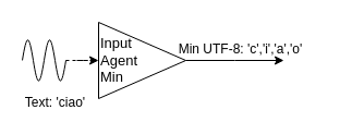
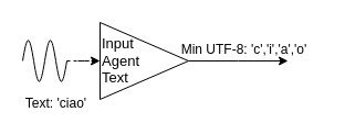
  <mxCell id="0" />
  <mxCell id="1" parent="0" />
  <mxCell id="2" style="edgeStyle=orthogonalEdgeStyle;rounded=0;orthogonalLoop=1;jettySize=auto;html=1;" edge="1" parent="1" source="3"><mxGeometry relative="1" as="geometry"><mxPoint x="260" y="55" as="targetPoint" /></mxGeometry></mxCell>
- <mxCell id="3" value="&lt;font style=&quot;font-size: 13px;&quot;&gt;Input&amp;nbsp;&lt;/font&gt;&lt;div style=&quot;font-size: 13px;&quot;&gt;&lt;font style=&quot;font-size: 13px;&quot;&gt;&lt;font style=&quot;font-size: 13px;&quot;&gt;Agen&lt;/font&gt;&lt;span style=&quot;background-color: initial;&quot;&gt;t&lt;/span&gt;&lt;/font&gt;&lt;/div&gt;&lt;div style=&quot;font-size: 13px;&quot;&gt;&lt;font style=&quot;font-size: 13px;&quot;&gt;&lt;span style=&quot;background-color: initial;&quot;&gt;Min&lt;/span&gt;&lt;/font&gt;&lt;/div&gt;" style="triangle;whiteSpace=wrap;html=1;align=left;" parent="1" vertex="1"><mxGeometry x="90" y="20" width="80" height="70" as="geometry" /></mxCell>
+ <mxCell id="3" value="&lt;font style=&quot;font-size: 13px;&quot;&gt;Input&amp;nbsp;&lt;/font&gt;&lt;div style=&quot;font-size: 13px;&quot;&gt;&lt;font style=&quot;font-size: 13px;&quot;&gt;&lt;font style=&quot;font-size: 13px;&quot;&gt;Agen&lt;/font&gt;&lt;span style=&quot;background-color: initial;&quot;&gt;t&lt;/span&gt;&lt;/font&gt;&lt;/div&gt;&lt;div style=&quot;font-size: 13px;&quot;&gt;&lt;font style=&quot;font-size: 13px;&quot;&gt;&lt;span style=&quot;background-color: initial;&quot;&gt;Text&lt;/span&gt;&lt;/font&gt;&lt;/div&gt;" style="triangle;whiteSpace=wrap;html=1;align=left;" parent="1" vertex="1"><mxGeometry x="90" y="20" width="80" height="70" as="geometry" /></mxCell>
  <mxCell id="4" value="" style="pointerEvents=1;verticalLabelPosition=bottom;shadow=0;dashed=0;align=center;html=1;verticalAlign=top;shape=mxgraph.electrical.waveforms.sine_wave;" vertex="1" parent="1"><mxGeometry x="20" y="30" width="20" height="50" as="geometry" /></mxCell>
  <mxCell id="5" style="edgeStyle=orthogonalEdgeStyle;rounded=0;orthogonalLoop=1;jettySize=auto;html=1;entryX=0;entryY=0.5;entryDx=0;entryDy=0;dashed=1;" edge="1" parent="1" source="6" target="3"><mxGeometry relative="1" as="geometry" /></mxCell>
  <mxCell id="6" value="Text: 'ciao'" style="pointerEvents=1;verticalLabelPosition=bottom;shadow=0;dashed=0;align=center;html=1;verticalAlign=top;shape=mxgraph.electrical.waveforms.sine_wave;" vertex="1" parent="1"><mxGeometry x="40" y="30" width="20" height="50" as="geometry" /></mxCell>
  <mxCell id="7" value="Min UTF-8: 'c','i','a','o'" style="text;html=1;align=center;verticalAlign=middle;resizable=0;points=[];autosize=1;strokeColor=none;fillColor=none;" vertex="1" parent="1"><mxGeometry x="150" y="30" width="140" height="30" as="geometry" /></mxCell>
